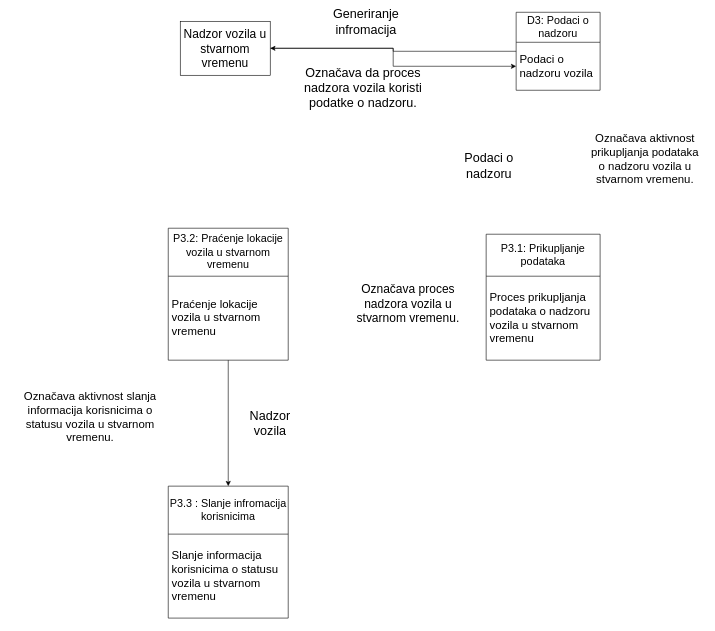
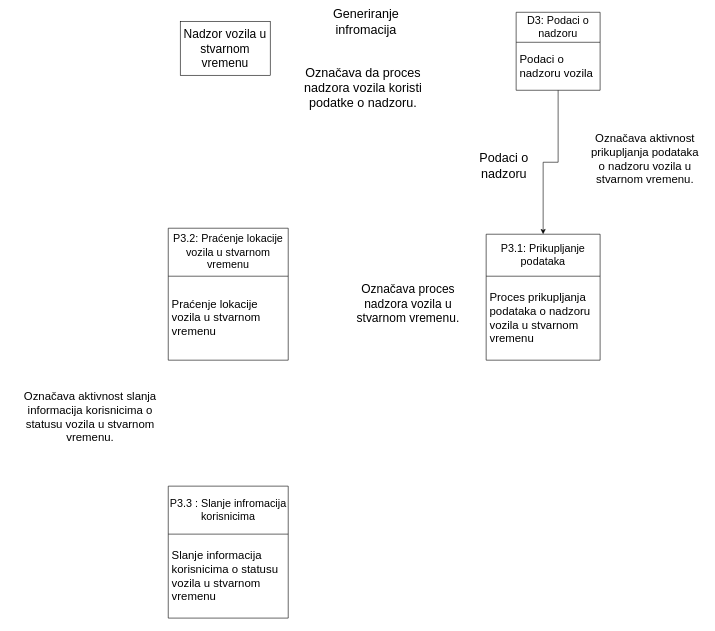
  <mxCell id="0" />
  <mxCell id="1" parent="0" />
- <mxCell id="2" style="edgeStyle=orthogonalEdgeStyle;rounded=0;orthogonalLoop=1;jettySize=auto;html=1;" parent="1" source="3" target="6" edge="1"><mxGeometry relative="1" as="geometry" /></mxCell>
  <mxCell id="3" value="&lt;font style=&quot;font-size: 20px;&quot;&gt;Nadzor vozila u stvarnom vremenu&lt;/font&gt;" style="rounded=0;whiteSpace=wrap;html=1;" parent="1" vertex="1"><mxGeometry x="300" y="35" width="150" height="90" as="geometry" /></mxCell>
- <mxCell id="4" style="edgeStyle=orthogonalEdgeStyle;rounded=0;orthogonalLoop=1;jettySize=auto;html=1;" parent="1" source="5" target="3" edge="1"><mxGeometry relative="1" as="geometry" /></mxCell>
+ <mxCell id="4" style="edgeStyle=orthogonalEdgeStyle;rounded=0;orthogonalLoop=1;jettySize=auto;html=1;entryX=0.5;entryY=0;entryDx=0;entryDy=0;" parent="1" source="5" target="7" edge="1"><mxGeometry relative="1" as="geometry" /></mxCell>
  <mxCell id="5" value="&lt;span style=&quot;font-size: 18px;&quot;&gt;D3: Podaci o nadzoru&lt;/span&gt;" style="swimlane;fontStyle=0;childLayout=stackLayout;horizontal=1;startSize=50;horizontalStack=0;resizeParent=1;resizeParentMax=0;resizeLast=0;collapsible=1;marginBottom=0;whiteSpace=wrap;html=1;" parent="1" vertex="1"><mxGeometry x="860" y="20" width="140" height="130" as="geometry" /></mxCell>
  <mxCell id="6" value="&lt;font style=&quot;font-size: 19px;&quot;&gt;Podaci o nadzoru vozila&lt;/font&gt;" style="text;strokeColor=none;fillColor=none;align=left;verticalAlign=middle;spacingLeft=4;spacingRight=4;overflow=hidden;points=[[0,0.5],[1,0.5]];portConstraint=eastwest;rotatable=0;whiteSpace=wrap;html=1;" parent="5" vertex="1"><mxGeometry y="50" width="140" height="80" as="geometry" /></mxCell>
  <mxCell id="7" value="&lt;span style=&quot;font-size: 18px;&quot;&gt;P3.1: Prikupljanje podataka&lt;/span&gt;" style="swimlane;fontStyle=0;childLayout=stackLayout;horizontal=1;startSize=70;horizontalStack=0;resizeParent=1;resizeParentMax=0;resizeLast=0;collapsible=1;marginBottom=0;whiteSpace=wrap;html=1;" parent="1" vertex="1"><mxGeometry x="810" y="390" width="190" height="210" as="geometry" /></mxCell>
  <mxCell id="8" value="&lt;font style=&quot;font-size: 19px;&quot;&gt;Proces prikupljanja podataka o nadzoru vozila u stvarnom vremenu&lt;/font&gt;" style="text;strokeColor=none;fillColor=none;align=left;verticalAlign=middle;spacingLeft=4;spacingRight=4;overflow=hidden;points=[[0,0.5],[1,0.5]];portConstraint=eastwest;rotatable=0;whiteSpace=wrap;html=1;" parent="7" vertex="1"><mxGeometry y="70" width="190" height="140" as="geometry" /></mxCell>
- <mxCell id="9" style="edgeStyle=orthogonalEdgeStyle;rounded=0;orthogonalLoop=1;jettySize=auto;html=1;entryX=0.5;entryY=0;entryDx=0;entryDy=0;" parent="1" source="10" target="12" edge="1"><mxGeometry relative="1" as="geometry" /></mxCell>
  <mxCell id="10" value="&lt;font style=&quot;font-size: 18px;&quot;&gt;P3.2:&amp;nbsp;Praćenje lokacije vozila u stvarnom vremenu&lt;/font&gt;" style="swimlane;fontStyle=0;childLayout=stackLayout;horizontal=1;startSize=80;horizontalStack=0;resizeParent=1;resizeParentMax=0;resizeLast=0;collapsible=1;marginBottom=0;whiteSpace=wrap;html=1;" parent="1" vertex="1"><mxGeometry x="280" y="380" width="200" height="220" as="geometry" /></mxCell>
  <mxCell id="11" value="&lt;font style=&quot;font-size: 19px;&quot;&gt;Praćenje lokacije vozila u stvarnom vremenu&lt;/font&gt;" style="text;strokeColor=none;fillColor=none;align=left;verticalAlign=middle;spacingLeft=4;spacingRight=4;overflow=hidden;points=[[0,0.5],[1,0.5]];portConstraint=eastwest;rotatable=0;whiteSpace=wrap;html=1;" parent="10" vertex="1"><mxGeometry y="80" width="200" height="140" as="geometry" /></mxCell>
  <mxCell id="12" value="&lt;span style=&quot;font-size: 18px;&quot;&gt;P3.3 : Slanje infromacija korisnicima&lt;/span&gt;" style="swimlane;fontStyle=0;childLayout=stackLayout;horizontal=1;startSize=80;horizontalStack=0;resizeParent=1;resizeParentMax=0;resizeLast=0;collapsible=1;marginBottom=0;whiteSpace=wrap;html=1;" parent="1" vertex="1"><mxGeometry x="280" y="810" width="200" height="220" as="geometry" /></mxCell>
  <mxCell id="13" value="&lt;font style=&quot;font-size: 19px;&quot;&gt;Slanje informacija korisnicima o statusu vozila u stvarnom vremenu&lt;/font&gt;" style="text;strokeColor=none;fillColor=none;align=left;verticalAlign=middle;spacingLeft=4;spacingRight=4;overflow=hidden;points=[[0,0.5],[1,0.5]];portConstraint=eastwest;rotatable=0;whiteSpace=wrap;html=1;" parent="12" vertex="1"><mxGeometry y="80" width="200" height="140" as="geometry" /></mxCell>
- <mxCell id="14" value="&lt;font style=&quot;font-size: 21px;&quot;&gt;Podaci o nadzoru&lt;/font&gt;" style="text;html=1;align=center;verticalAlign=middle;whiteSpace=wrap;rounded=0;" parent="1" vertex="1"><mxGeometry x="765" y="260" width="100" height="30" as="geometry" /></mxCell>
- <mxCell id="15" value="&lt;font style=&quot;font-size: 21px;&quot;&gt;Nadzor vozila&lt;/font&gt;" style="text;html=1;align=center;verticalAlign=middle;whiteSpace=wrap;rounded=0;" parent="1" vertex="1"><mxGeometry x="400" y="690" width="100" height="30" as="geometry" /></mxCell>
+ <mxCell id="14" value="&lt;font style=&quot;font-size: 21px;&quot;&gt;Podaci o nadzoru&lt;/font&gt;" style="text;html=1;align=center;verticalAlign=middle;whiteSpace=wrap;rounded=0;" parent="1" vertex="1"><mxGeometry x="790" y="260" width="100" height="30" as="geometry" /></mxCell>
  <mxCell id="16" value="&lt;span style=&quot;font-size: 21px;&quot;&gt;Generiranje infromacija&lt;/span&gt;" style="text;html=1;align=center;verticalAlign=middle;whiteSpace=wrap;rounded=0;" parent="1" vertex="1"><mxGeometry x="560" y="20" width="100" height="30" as="geometry" /></mxCell>
  <mxCell id="17" value="&lt;font style=&quot;font-size: 21px;&quot;&gt;Označava da proces nadzora vozila koristi podatke o nadzoru.&lt;/font&gt;" style="text;html=1;align=center;verticalAlign=middle;whiteSpace=wrap;rounded=0;" parent="1" vertex="1"><mxGeometry x="490" y="130" width="230" height="30" as="geometry" /></mxCell>
  <mxCell id="18" value="&lt;font style=&quot;font-size: 19px;&quot;&gt;Označava aktivnost prikupljanja podataka o nadzoru vozila u stvarnom vremenu.&lt;/font&gt;" style="text;html=1;align=center;verticalAlign=middle;whiteSpace=wrap;rounded=0;" parent="1" vertex="1"><mxGeometry x="980" y="250" width="190" height="30" as="geometry" /></mxCell>
  <mxCell id="19" value="&lt;font style=&quot;font-size: 20px;&quot;&gt;Označava proces nadzora vozila u stvarnom vremenu.&lt;/font&gt;" style="text;html=1;align=center;verticalAlign=middle;whiteSpace=wrap;rounded=0;" parent="1" vertex="1"><mxGeometry x="580" y="490" width="200" height="30" as="geometry" /></mxCell>
  <mxCell id="20" value="&lt;font style=&quot;font-size: 19px;&quot;&gt;Označava aktivnost slanja informacija korisnicima o statusu vozila u stvarnom vremenu.&lt;/font&gt;" style="text;html=1;align=center;verticalAlign=middle;whiteSpace=wrap;rounded=0;" parent="1" vertex="1"><mxGeometry x="20" y="680" width="260" height="30" as="geometry" /></mxCell>
